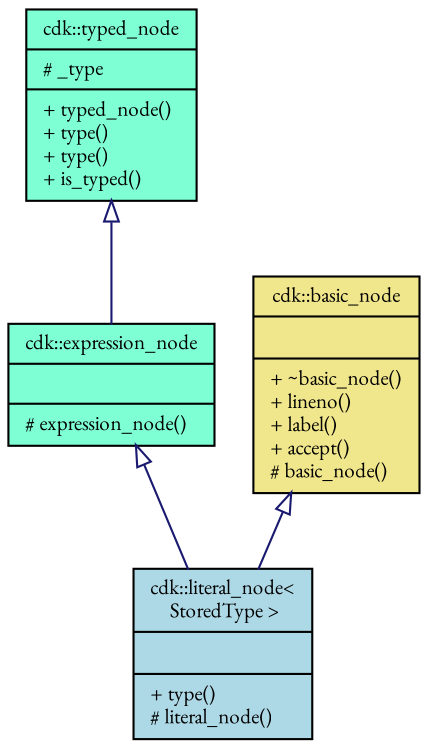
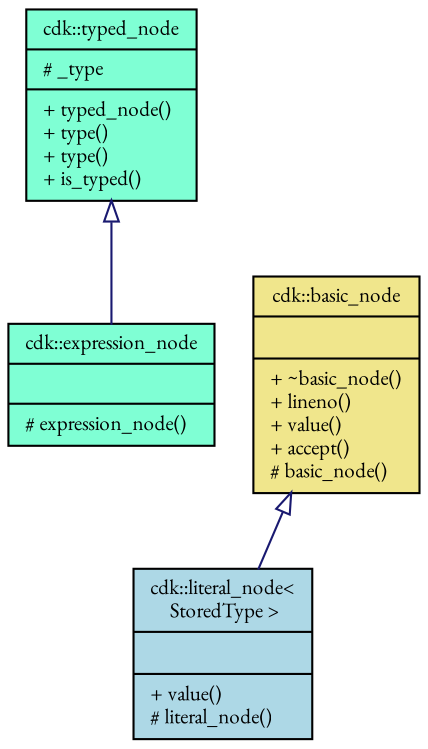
  digraph {
    fontname="EB Garamond"
    node [color=black fillcolor=aquamarine fontname="EB Garamond" fontsize=10 shape=record style=filled]
    edge [arrowtail=onormal color=midnightblue dir=back fontname="EB Garamond" fontsize=10 labelfontname=Helvetica labelfontsize=10 style=solid]
-   n1 [fillcolor=lightblue fontcolor=black height=0.2 label="{cdk::literal_node\<\l StoredType \>\n||+ type()\l# literal_node()\l}" width=0.4]
+   n1 [fillcolor=lightblue fontcolor=black height=0.2 label="{cdk::literal_node\<\l StoredType \>\n||+ value()\l# literal_node()\l}" width=0.4]
    n2 [height=0.2 label="{cdk::expression_node\n||# expression_node()\l}" width=0.4]
    n3 [height=0.2 label="{cdk::typed_node\n|# _type\l|+ typed_node()\l+ type()\l+ type()\l+ is_typed()\l}" width=0.4]
-   n4 [fillcolor=khaki height=0.2 label="{cdk::basic_node\n||+ ~basic_node()\l+ lineno()\l+ label()\l+ accept()\l# basic_node()\l}" width=0.4]
-   n2 -> n1
+   n4 [fillcolor=khaki height=0.2 label="{cdk::basic_node\n||+ ~basic_node()\l+ lineno()\l+ value()\l+ accept()\l# basic_node()\l}" width=0.4]
    n3 -> n2
    n4 -> n1
  }
